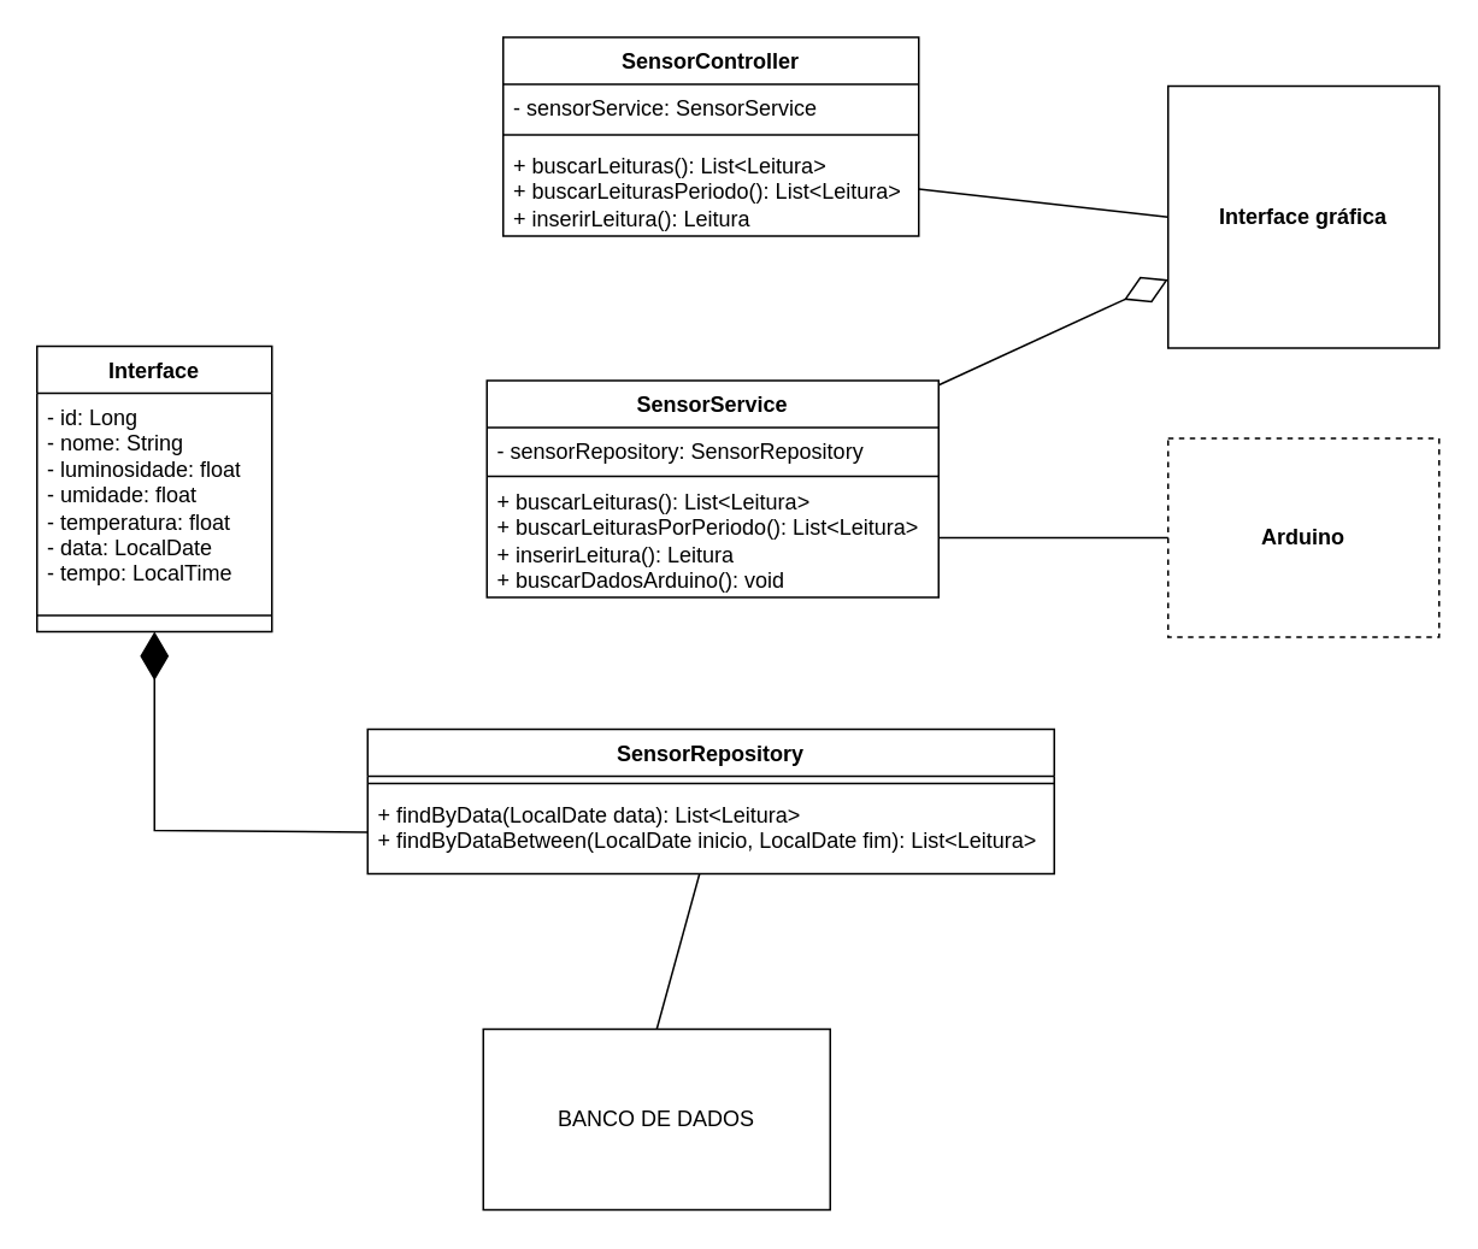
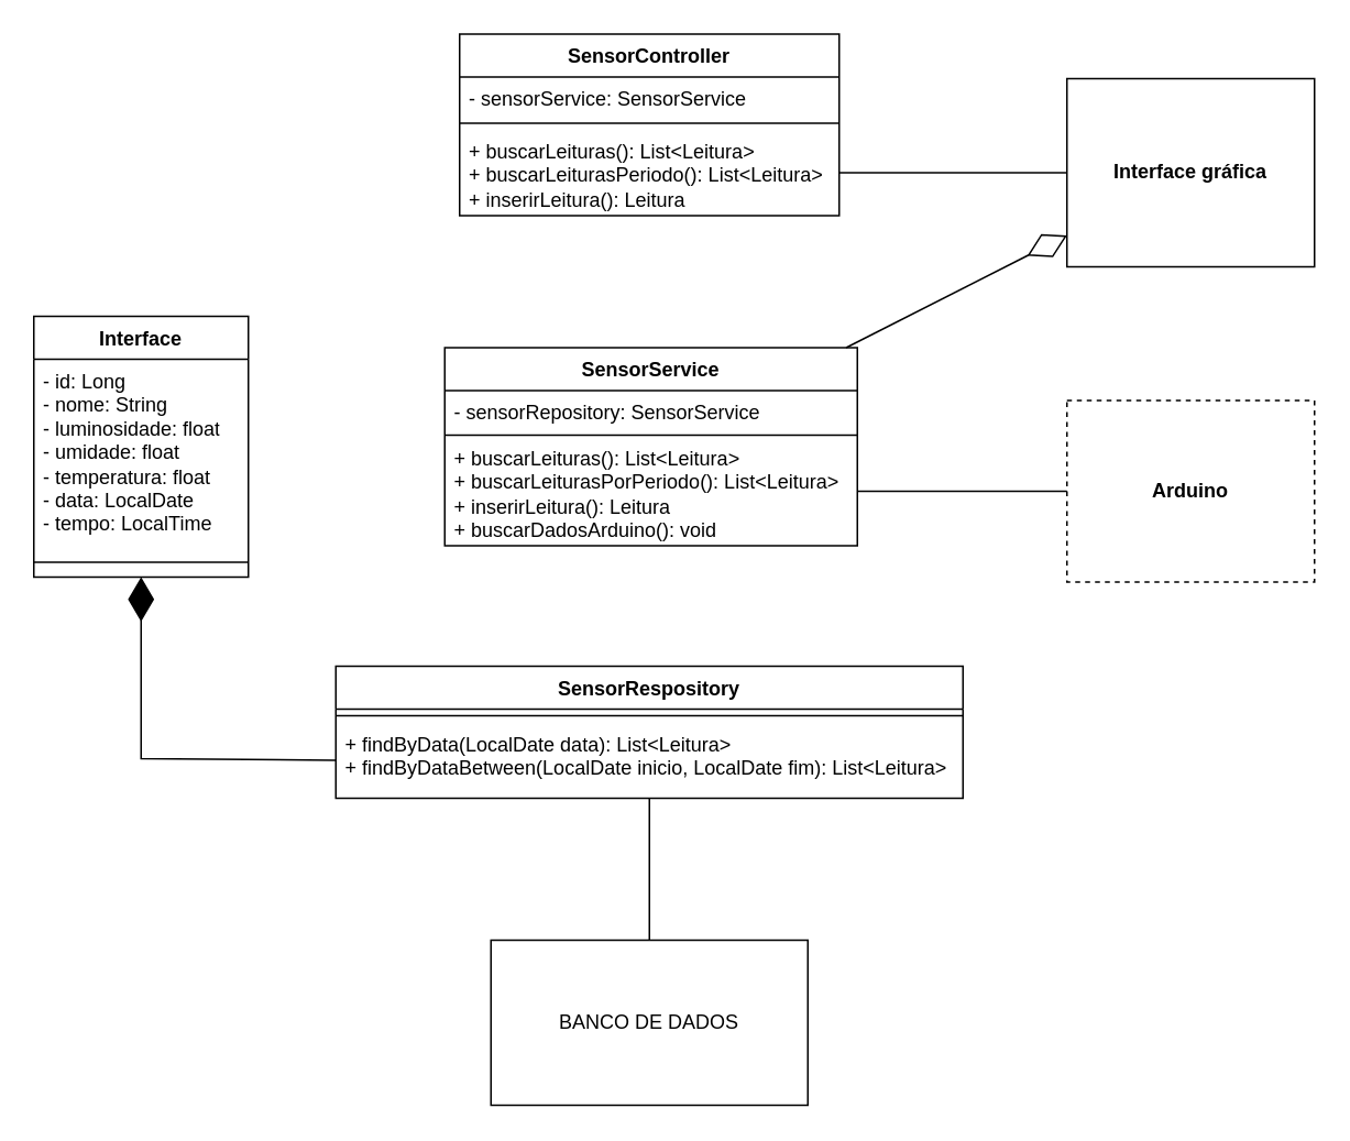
  <mxCell id="0" />
  <mxCell id="1" parent="0" />
- <mxCell id="2" value="BANCO DE DADOS" style="rounded=0;whiteSpace=wrap;html=1;" parent="1" vertex="1"><mxGeometry x="267" y="569" width="192" height="100" as="geometry" /></mxCell>
- <mxCell id="3" value="&lt;b&gt;Interface gráfica&lt;/b&gt;" style="rounded=0;whiteSpace=wrap;html=1;" parent="1" vertex="1"><mxGeometry x="646" y="47" width="150" height="145" as="geometry" /></mxCell>
+ <mxCell id="2" value="BANCO DE DADOS" style="rounded=0;whiteSpace=wrap;html=1;" parent="1" vertex="1"><mxGeometry x="297" y="569" width="192" height="100" as="geometry" /></mxCell>
+ <mxCell id="3" value="&lt;b&gt;Interface gráfica&lt;/b&gt;" style="rounded=0;whiteSpace=wrap;html=1;" parent="1" vertex="1"><mxGeometry x="646" y="47" width="150" height="114" as="geometry" /></mxCell>
  <mxCell id="4" value="&lt;b&gt;Arduino&lt;/b&gt;" style="rounded=0;whiteSpace=wrap;html=1;dashed=1;" parent="1" vertex="1"><mxGeometry x="646" y="242" width="150" height="110" as="geometry" /></mxCell>
  <mxCell id="5" value="" style="endArrow=none;html=1;rounded=0;exitX=0.5;exitY=0;exitDx=0;exitDy=0;" edge="1" parent="1" source="2" target="19"><mxGeometry width="50" height="50" relative="1" as="geometry"><mxPoint x="380" y="569" as="sourcePoint" /><mxPoint x="400" y="499" as="targetPoint" /></mxGeometry></mxCell>
  <mxCell id="6" value="SensorController" style="swimlane;fontStyle=1;align=center;verticalAlign=top;childLayout=stackLayout;horizontal=1;startSize=26;horizontalStack=0;resizeParent=1;resizeParentMax=0;resizeLast=0;collapsible=1;marginBottom=0;whiteSpace=wrap;html=1;" parent="1" vertex="1"><mxGeometry x="278" y="20" width="230" height="110" as="geometry" /></mxCell>
  <mxCell id="7" value="&lt;div&gt;- sensorService: SensorService&lt;/div&gt;" style="text;strokeColor=none;fillColor=none;align=left;verticalAlign=top;spacingLeft=4;spacingRight=4;overflow=hidden;rotatable=0;points=[[0,0.5],[1,0.5]];portConstraint=eastwest;whiteSpace=wrap;html=1;" parent="6" vertex="1"><mxGeometry y="26" width="230" height="24" as="geometry" /></mxCell>
  <mxCell id="8" value="" style="line;strokeWidth=1;fillColor=none;align=left;verticalAlign=middle;spacingTop=-1;spacingLeft=3;spacingRight=3;rotatable=0;labelPosition=right;points=[];portConstraint=eastwest;strokeColor=inherit;" parent="6" vertex="1"><mxGeometry y="50" width="230" height="8" as="geometry" /></mxCell>
  <mxCell id="9" value="+ buscarLeituras(): List&amp;lt;Leitura&amp;gt;&lt;div&gt;&lt;div&gt;+ buscarLeiturasPeriodo():&amp;nbsp;&lt;span style=&quot;background-color: transparent; color: light-dark(rgb(0, 0, 0), rgb(255, 255, 255));&quot;&gt;List&amp;lt;Leitura&amp;gt;&lt;/span&gt;&lt;/div&gt;&lt;/div&gt;&lt;div&gt;&lt;span style=&quot;background-color: transparent; color: light-dark(rgb(0, 0, 0), rgb(255, 255, 255));&quot;&gt;+&amp;nbsp;&lt;/span&gt;&lt;span style=&quot;background-color: transparent;&quot;&gt;inserirLeitura(): Leitura&lt;/span&gt;&lt;/div&gt;" style="text;strokeColor=none;fillColor=none;align=left;verticalAlign=top;spacingLeft=4;spacingRight=4;overflow=hidden;rotatable=0;points=[[0,0.5],[1,0.5]];portConstraint=eastwest;whiteSpace=wrap;html=1;" parent="6" vertex="1"><mxGeometry y="58" width="230" height="52" as="geometry" /></mxCell>
  <mxCell id="10" value="Interface" style="swimlane;fontStyle=1;align=center;verticalAlign=top;childLayout=stackLayout;horizontal=1;startSize=26;horizontalStack=0;resizeParent=1;resizeParentMax=0;resizeLast=0;collapsible=1;marginBottom=0;whiteSpace=wrap;html=1;" parent="1" vertex="1"><mxGeometry x="20" y="191" width="130" height="158" as="geometry"><mxRectangle x="60" y="650" width="80" height="30" as="alternateBounds" /></mxGeometry></mxCell>
  <mxCell id="11" value="&lt;div&gt;- id: Long&lt;/div&gt;&lt;div&gt;- nome: String&lt;/div&gt;- luminosidade: float&lt;div&gt;- umidade: float&lt;/div&gt;&lt;div&gt;- temperatura: float&lt;/div&gt;&lt;div&gt;- data: LocalDate&lt;/div&gt;&lt;div&gt;- tempo: LocalTime&lt;/div&gt;" style="text;strokeColor=none;fillColor=none;align=left;verticalAlign=top;spacingLeft=4;spacingRight=4;overflow=hidden;rotatable=0;points=[[0,0.5],[1,0.5]];portConstraint=eastwest;whiteSpace=wrap;html=1;" parent="10" vertex="1"><mxGeometry y="26" width="130" height="114" as="geometry" /></mxCell>
  <mxCell id="12" value="" style="line;strokeWidth=1;fillColor=none;align=left;verticalAlign=middle;spacingTop=-1;spacingLeft=3;spacingRight=3;rotatable=0;labelPosition=right;points=[];portConstraint=eastwest;strokeColor=inherit;" parent="10" vertex="1"><mxGeometry y="140" width="130" height="18" as="geometry" /></mxCell>
  <mxCell id="13" value="SensorService" style="swimlane;fontStyle=1;align=center;verticalAlign=top;childLayout=stackLayout;horizontal=1;startSize=26;horizontalStack=0;resizeParent=1;resizeParentMax=0;resizeLast=0;collapsible=1;marginBottom=0;whiteSpace=wrap;html=1;" parent="1" vertex="1"><mxGeometry x="269" y="210" width="250" height="120" as="geometry" /></mxCell>
- <mxCell id="14" value="- sensorRepository: SensorRepository" style="text;strokeColor=none;fillColor=none;align=left;verticalAlign=top;spacingLeft=4;spacingRight=4;overflow=hidden;rotatable=0;points=[[0,0.5],[1,0.5]];portConstraint=eastwest;whiteSpace=wrap;html=1;" parent="13" vertex="1"><mxGeometry y="26" width="250" height="26" as="geometry" /></mxCell>
+ <mxCell id="14" value="- sensorRepository: SensorService" style="text;strokeColor=none;fillColor=none;align=left;verticalAlign=top;spacingLeft=4;spacingRight=4;overflow=hidden;rotatable=0;points=[[0,0.5],[1,0.5]];portConstraint=eastwest;whiteSpace=wrap;html=1;" parent="13" vertex="1"><mxGeometry y="26" width="250" height="26" as="geometry" /></mxCell>
  <mxCell id="15" value="" style="line;strokeWidth=1;fillColor=none;align=left;verticalAlign=middle;spacingTop=-1;spacingLeft=3;spacingRight=3;rotatable=0;labelPosition=right;points=[];portConstraint=eastwest;strokeColor=inherit;" parent="13" vertex="1"><mxGeometry y="52" width="250" height="2" as="geometry" /></mxCell>
  <mxCell id="16" value="+ buscarLeituras(): List&amp;lt;Leitura&amp;gt;&lt;div&gt;+ buscarLeiturasPorPeriodo(): List&amp;lt;Leitura&amp;gt;&lt;/div&gt;&lt;div&gt;+&amp;nbsp;inserirLeitura():&amp;nbsp;Leitura&lt;/div&gt;&lt;div&gt;+ buscarDadosArduino(): void&lt;/div&gt;" style="text;strokeColor=none;fillColor=none;align=left;verticalAlign=top;spacingLeft=4;spacingRight=4;overflow=hidden;rotatable=0;points=[[0,0.5],[1,0.5]];portConstraint=eastwest;whiteSpace=wrap;html=1;" parent="13" vertex="1"><mxGeometry y="54" width="250" height="66" as="geometry" /></mxCell>
- <mxCell id="17" value="SensorRepository&lt;div&gt;&lt;br&gt;&lt;/div&gt;" style="swimlane;fontStyle=1;align=center;verticalAlign=top;childLayout=stackLayout;horizontal=1;startSize=26;horizontalStack=0;resizeParent=1;resizeParentMax=0;resizeLast=0;collapsible=1;marginBottom=0;whiteSpace=wrap;html=1;" parent="1" vertex="1"><mxGeometry x="203" y="403" width="380" height="80" as="geometry" /></mxCell>
+ <mxCell id="17" value="SensorRespository&lt;div&gt;&lt;br&gt;&lt;/div&gt;" style="swimlane;fontStyle=1;align=center;verticalAlign=top;childLayout=stackLayout;horizontal=1;startSize=26;horizontalStack=0;resizeParent=1;resizeParentMax=0;resizeLast=0;collapsible=1;marginBottom=0;whiteSpace=wrap;html=1;" parent="1" vertex="1"><mxGeometry x="203" y="403" width="380" height="80" as="geometry" /></mxCell>
  <mxCell id="18" value="" style="line;strokeWidth=1;fillColor=none;align=left;verticalAlign=middle;spacingTop=-1;spacingLeft=3;spacingRight=3;rotatable=0;labelPosition=right;points=[];portConstraint=eastwest;strokeColor=inherit;" parent="17" vertex="1"><mxGeometry y="26" width="380" height="8" as="geometry" /></mxCell>
  <mxCell id="19" value="+ findByData(LocalDate data): List&amp;lt;Leitura&amp;gt;&lt;div&gt;+ findByDataBetween(LocalDate inicio, LocalDate fim): List&amp;lt;Leitura&amp;gt;&lt;/div&gt;" style="text;strokeColor=none;fillColor=none;align=left;verticalAlign=top;spacingLeft=4;spacingRight=4;overflow=hidden;rotatable=0;points=[[0,0.5],[1,0.5]];portConstraint=eastwest;whiteSpace=wrap;html=1;" parent="17" vertex="1"><mxGeometry y="34" width="380" height="46" as="geometry" /></mxCell>
  <mxCell id="20" value="" style="endArrow=diamondThin;endFill=1;endSize=24;html=1;rounded=0;entryX=0.5;entryY=1;entryDx=0;entryDy=0;exitX=0;exitY=0.5;exitDx=0;exitDy=0;" edge="1" parent="1" source="19" target="10"><mxGeometry width="160" relative="1" as="geometry"><mxPoint x="60" y="449" as="sourcePoint" /><mxPoint x="165" y="429" as="targetPoint" /><Array as="points"><mxPoint x="85" y="459" /></Array></mxGeometry></mxCell>
  <mxCell id="21" value="" style="endArrow=none;html=1;rounded=0;entryX=0;entryY=0.5;entryDx=0;entryDy=0;exitX=1;exitY=0.5;exitDx=0;exitDy=0;" edge="1" parent="1" source="9" target="3"><mxGeometry width="50" height="50" relative="1" as="geometry"><mxPoint x="560" y="159" as="sourcePoint" /><mxPoint x="610" y="109" as="targetPoint" /></mxGeometry></mxCell>
  <mxCell id="22" value="" style="endArrow=none;html=1;rounded=0;entryX=0;entryY=0.5;entryDx=0;entryDy=0;exitX=1;exitY=0.5;exitDx=0;exitDy=0;" edge="1" parent="1" source="16" target="4"><mxGeometry width="50" height="50" relative="1" as="geometry"><mxPoint x="290" y="309" as="sourcePoint" /><mxPoint x="340" y="259" as="targetPoint" /></mxGeometry></mxCell>
  <mxCell id="23" value="" style="endArrow=diamondThin;endFill=0;endSize=24;html=1;rounded=0;" edge="1" parent="1" source="13" target="3"><mxGeometry width="160" relative="1" as="geometry"><mxPoint x="230" y="289" as="sourcePoint" /><mxPoint x="460" y="369" as="targetPoint" /></mxGeometry></mxCell>
